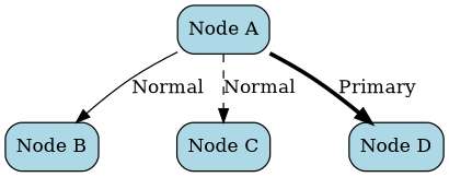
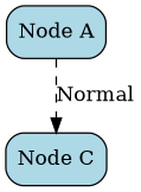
  digraph {
    nodesep=0.8
    rankdir=TB
    node [fillcolor=lightblue shape=box style="rounded,filled"]
    n1 [label="Node A"]
-   n2 [label="Node B"]
    n3 [label="Node C"]
-   n4 [label="Node D"]
-   n1 -> n2 [label=Normal]
    n1 -> n3 [label=Normal style=dashed]
-   n1 -> n4 [label=Primary penwidth=3 style=bold]
  }
